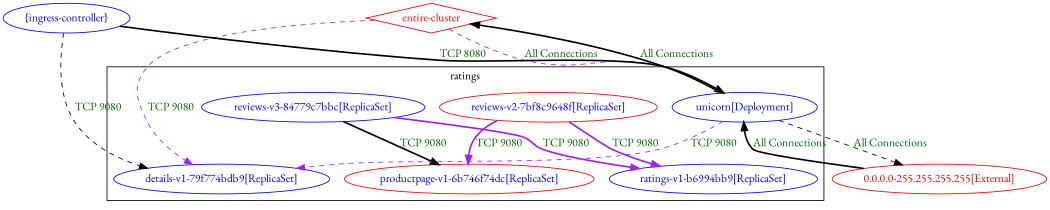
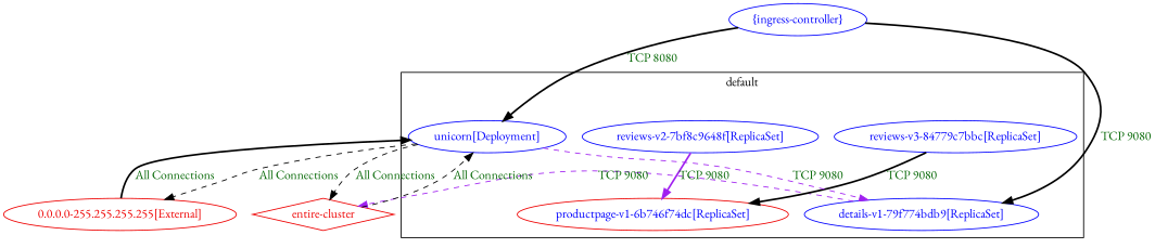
  digraph {
    fontname="EB Garamond"
    node [color=blue fontcolor=blue fontname="EB Garamond"]
    edge [color=purple fontcolor=darkgreen fontname="EB Garamond" style=bold weight=1]
    n1 [label="details-v1-79f774bdb9[ReplicaSet]"]
    n2 [color=red2 label="productpage-v1-6b746f74dc[ReplicaSet]"]
-   n3 [label="ratings-v1-b6994bb9[ReplicaSet]"]
-   n4 [color=red2 label="reviews-v2-7bf8c9648f[ReplicaSet]"]
+   n4 [label="reviews-v2-7bf8c9648f[ReplicaSet]"]
    n5 [label="reviews-v3-84779c7bbc[ReplicaSet]"]
    n6 [label="unicorn[Deployment]"]
    n7 [color=red2 fontcolor=red2 label="0.0.0.0-255.255.255.255[External]"]
    n8 [color=red2 fontcolor=red2 label="entire-cluster" shape=diamond]
    n9 [label="{ingress-controller}"]
    subgraph cluster_1 {
      color=black
      fontcolor=black
-     label=ratings
+     label=default
      n1
      n2
-     n3
      n4
      n5
      n6
    }
    n4 -> n2 [label="TCP 9080"]
-   n4 -> n3 [label="TCP 9080"]
    n5 -> n2 [color=black label="TCP 9080"]
-   n5 -> n3 [label="TCP 9080"]
    n6 -> n1 [label="TCP 9080" style=dashed]
    n6 -> n7 [color=black label="All Connections" style=dashed]
-   n6 -> n8 [color=black label="All Connections" weight=0.5]
+   n6 -> n8 [color=black label="All Connections" style=dashed weight=0.5]
    n7 -> n6 [color=black label="All Connections" weight=0.5]
-   n8 -> n1 [label="TCP 9080" style=dashed]
-   n8 -> n6 [label="All Connections" style=dashed]
-   n9 -> n1 [color=black label="TCP 9080" style=dashed]
+   n1 -> n8 [label="TCP 9080" style=dashed]
+   n8 -> n6 [color=black label="All Connections" style=dashed]
+   n9 -> n1 [color=black label="TCP 9080"]
    n9 -> n6 [color=black label="TCP 8080"]
  }
